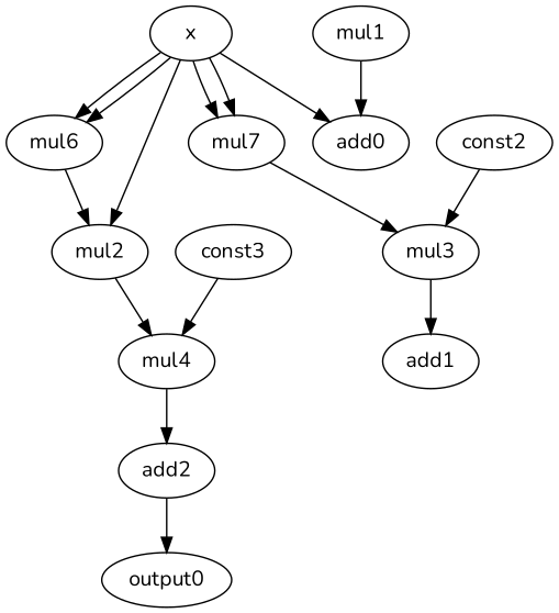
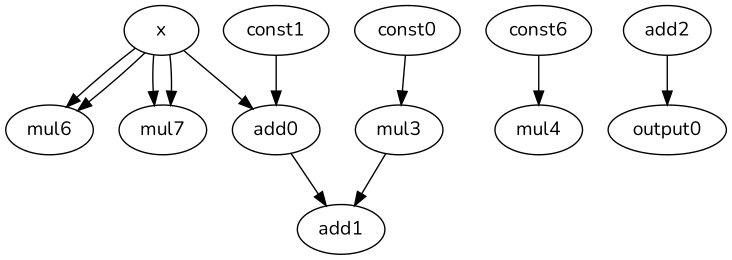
  digraph {
    fontname=Nunito
    node [fontname=Nunito opcode=mul]
    edge [fontname=Nunito operand=0]
    x [opcode=load]
    n2 [label=mul6]
    n3 [label=mul7]
-   mul2
    add0 [opcode=add]
    mul3
    mul4
    add1 [opcode=add]
-   const1 [opcode=const label=mul1]
-   const2 [opcode=const]
-   const3 [opcode=const]
+   const1 [opcode=const]
+   const2 [opcode=const label=const0]
+   const3 [opcode=const label=const6]
    add2 [opcode=add]
    output0 [opcode=store]
    x -> n2
    x -> n2 [operand=1]
    x -> n3
    x -> n3 [operand=1]
-   x -> mul2
    x -> add0 [operand=1]
-   n2 -> mul2 [operand=1]
-   n3 -> mul3
-   mul2 -> mul4
+   add0 -> add1 [operand=1]
    mul3 -> add1
-   mul4 -> add2
    const1 -> add0
    const2 -> mul3 [operand=1]
    const3 -> mul4 [operand=1]
    add2 -> output0
  }
